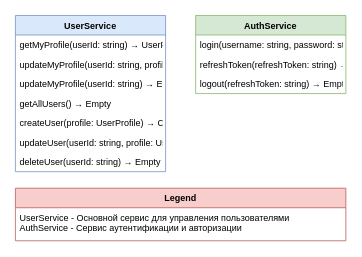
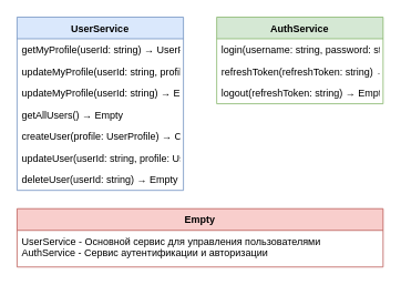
  <mxCell id="0" />
  <mxCell id="1" parent="0" />
  <mxCell id="2" value="UserService" style="swimlane;fontStyle=1;align=center;verticalAlign=top;childLayout=stackLayout;horizontal=1;startSize=26;horizontalStack=0;resizeParent=1;resizeParentMax=0;resizeLast=0;collapsible=1;marginBottom=0;fillColor=#dae8fc;strokeColor=#6c8ebf;fontColor=#000000;" parent="1" vertex="1"><mxGeometry x="20" y="20" width="200" height="208" as="geometry" /></mxCell>
  <mxCell id="3" value="getMyProfile(userId: string) → UserProfile" style="text;strokeColor=none;fillColor=none;align=left;verticalAlign=top;spacingLeft=4;spacingRight=4;overflow=hidden;points=[[0,0.5],[1,0.5]];portConstraint=eastwest;rotatable=0;" parent="2" vertex="1"><mxGeometry y="26" width="200" height="26" as="geometry" /></mxCell>
  <mxCell id="4" value="updateMyProfile(userId: string, profile: UserProfile) → Empty" style="text;strokeColor=none;fillColor=none;align=left;verticalAlign=top;spacingLeft=4;spacingRight=4;overflow=hidden;points=[[0,0.5],[1,0.5]];portConstraint=eastwest;rotatable=0;" parent="2" vertex="1"><mxGeometry y="52" width="200" height="26" as="geometry" /></mxCell>
  <mxCell id="5" value="updateMyProfile(userId: string) → Empty" style="text;strokeColor=none;fillColor=none;align=left;verticalAlign=top;spacingLeft=4;spacingRight=4;overflow=hidden;points=[[0,0.5],[1,0.5]];portConstraint=eastwest;rotatable=0;" parent="2" vertex="1"><mxGeometry y="78" width="200" height="26" as="geometry" /></mxCell>
  <mxCell id="6" value="getAllUsers() → Empty" style="text;strokeColor=none;fillColor=none;align=left;verticalAlign=top;spacingLeft=4;spacingRight=4;overflow=hidden;points=[[0,0.5],[1,0.5]];portConstraint=eastwest;rotatable=0;" parent="2" vertex="1"><mxGeometry y="104" width="200" height="26" as="geometry" /></mxCell>
  <mxCell id="7" value="createUser(profile: UserProfile) → CreateUserResponse" style="text;strokeColor=none;fillColor=none;align=left;verticalAlign=top;spacingLeft=4;spacingRight=4;overflow=hidden;points=[[0,0.5],[1,0.5]];portConstraint=eastwest;rotatable=0;" parent="2" vertex="1"><mxGeometry y="130" width="200" height="26" as="geometry" /></mxCell>
  <mxCell id="8" value="updateUser(userId: string, profile: UserProfile) → Empty" style="text;strokeColor=none;fillColor=none;align=left;verticalAlign=top;spacingLeft=4;spacingRight=4;overflow=hidden;points=[[0,0.5],[1,0.5]];portConstraint=eastwest;rotatable=0;" parent="2" vertex="1"><mxGeometry y="156" width="200" height="26" as="geometry" /></mxCell>
  <mxCell id="9" value="deleteUser(userId: string) → Empty" style="text;strokeColor=none;fillColor=none;align=left;verticalAlign=top;spacingLeft=4;spacingRight=4;overflow=hidden;points=[[0,0.5],[1,0.5]];portConstraint=eastwest;rotatable=0;" parent="2" vertex="1"><mxGeometry y="182" width="200" height="26" as="geometry" /></mxCell>
  <mxCell id="10" value="AuthService" style="swimlane;fontStyle=1;align=center;verticalAlign=top;childLayout=stackLayout;horizontal=1;startSize=26;horizontalStack=0;resizeParent=1;resizeParentMax=0;resizeLast=0;collapsible=1;marginBottom=0;fillColor=#d5e8d4;strokeColor=#82b366;fontColor=#000000;" parent="1" vertex="1"><mxGeometry x="260" y="20" width="200" height="104" as="geometry" /></mxCell>
  <mxCell id="11" value="login(username: string, password: string) → LoginResponse" style="text;strokeColor=none;fillColor=none;align=left;verticalAlign=top;spacingLeft=4;spacingRight=4;overflow=hidden;points=[[0,0.5],[1,0.5]];portConstraint=eastwest;rotatable=0;" parent="10" vertex="1"><mxGeometry y="26" width="200" height="26" as="geometry" /></mxCell>
  <mxCell id="12" value="refreshToken(refreshToken: string) → LoginResponse" style="text;strokeColor=none;fillColor=none;align=left;verticalAlign=top;spacingLeft=4;spacingRight=4;overflow=hidden;points=[[0,0.5],[1,0.5]];portConstraint=eastwest;rotatable=0;" parent="10" vertex="1"><mxGeometry y="52" width="200" height="26" as="geometry" /></mxCell>
  <mxCell id="13" value="logout(refreshToken: string) → Empty" style="text;strokeColor=none;fillColor=none;align=left;verticalAlign=top;spacingLeft=4;spacingRight=4;overflow=hidden;points=[[0,0.5],[1,0.5]];portConstraint=eastwest;rotatable=0;" parent="10" vertex="1"><mxGeometry y="78" width="200" height="26" as="geometry" /></mxCell>
- <mxCell id="14" value="Legend" style="swimlane;fontStyle=1;align=center;verticalAlign=top;childLayout=stackLayout;horizontal=1;startSize=26;horizontalStack=0;resizeParent=1;resizeParentMax=0;resizeLast=0;collapsible=1;marginBottom=0;fillColor=#f8cecc;strokeColor=#b85450;fontColor=#000000;" parent="1" vertex="1"><mxGeometry x="20" y="250" width="440" height="70" as="geometry" /></mxCell>
+ <mxCell id="14" value="Empty" style="swimlane;fontStyle=1;align=center;verticalAlign=top;childLayout=stackLayout;horizontal=1;startSize=26;horizontalStack=0;resizeParent=1;resizeParentMax=0;resizeLast=0;collapsible=1;marginBottom=0;fillColor=#f8cecc;strokeColor=#b85450;fontColor=#000000;" parent="1" vertex="1"><mxGeometry x="20" y="250" width="440" height="70" as="geometry" /></mxCell>
  <mxCell id="15" value="UserService - Основной сервис для управления пользователями&#10;AuthService - Сервис аутентификации и авторизации" style="text;strokeColor=none;fillColor=none;align=left;verticalAlign=top;spacingLeft=4;spacingRight=4;overflow=hidden;points=[[0,0.5],[1,0.5]];portConstraint=eastwest;rotatable=0;" parent="14" vertex="1"><mxGeometry y="26" width="440" height="44" as="geometry" /></mxCell>
